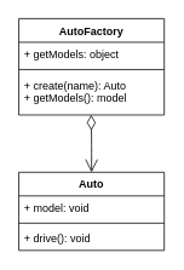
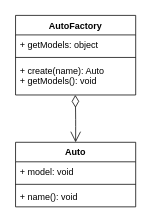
  <mxCell id="0" />
  <mxCell id="1" parent="0" />
  <mxCell id="2" value="1" style="endArrow=open;html=1;endSize=12;startArrow=diamondThin;startSize=14;startFill=0;edgeStyle=orthogonalEdgeStyle;align=left;verticalAlign=bottom;noLabel=1;fontColor=none;entryX=0.5;entryY=0;entryDx=0;entryDy=0;" parent="1" target="3" edge="1"><mxGeometry x="-1" y="3" relative="1" as="geometry"><mxPoint x="99.58" y="126" as="sourcePoint" /><mxPoint x="99.58" y="236" as="targetPoint" /></mxGeometry></mxCell>
  <mxCell id="3" value="Auto" style="swimlane;fontStyle=1;align=center;verticalAlign=top;childLayout=stackLayout;horizontal=1;startSize=26;horizontalStack=0;resizeParent=1;resizeParentMax=0;resizeLast=0;collapsible=1;marginBottom=0;" parent="1" vertex="1"><mxGeometry x="20" y="189" width="160" height="86" as="geometry" /></mxCell>
  <mxCell id="4" value="+ model: void" style="text;strokeColor=none;fillColor=none;align=left;verticalAlign=top;spacingLeft=4;spacingRight=4;overflow=hidden;rotatable=0;points=[[0,0.5],[1,0.5]];portConstraint=eastwest;" parent="3" vertex="1"><mxGeometry y="26" width="160" height="26" as="geometry" /></mxCell>
  <mxCell id="5" value="" style="line;strokeWidth=1;fillColor=none;align=left;verticalAlign=middle;spacingTop=-1;spacingLeft=3;spacingRight=3;rotatable=0;labelPosition=right;points=[];portConstraint=eastwest;" parent="3" vertex="1"><mxGeometry y="52" width="160" height="8" as="geometry" /></mxCell>
- <mxCell id="6" value="+ drive(): void" style="text;strokeColor=none;fillColor=none;align=left;verticalAlign=top;spacingLeft=4;spacingRight=4;overflow=hidden;rotatable=0;points=[[0,0.5],[1,0.5]];portConstraint=eastwest;" parent="3" vertex="1"><mxGeometry y="60" width="160" height="26" as="geometry" /></mxCell>
+ <mxCell id="6" value="+ name(): void" style="text;strokeColor=none;fillColor=none;align=left;verticalAlign=top;spacingLeft=4;spacingRight=4;overflow=hidden;rotatable=0;points=[[0,0.5],[1,0.5]];portConstraint=eastwest;" parent="3" vertex="1"><mxGeometry y="60" width="160" height="26" as="geometry" /></mxCell>
  <mxCell id="7" value="AutoFactory" style="swimlane;fontStyle=1;align=center;verticalAlign=top;childLayout=stackLayout;horizontal=1;startSize=26;horizontalStack=0;resizeParent=1;resizeParentMax=0;resizeLast=0;collapsible=1;marginBottom=0;" parent="1" vertex="1"><mxGeometry x="20" y="20" width="160" height="106" as="geometry" /></mxCell>
  <mxCell id="8" value="+ getModels: object" style="text;strokeColor=none;fillColor=none;align=left;verticalAlign=top;spacingLeft=4;spacingRight=4;overflow=hidden;rotatable=0;points=[[0,0.5],[1,0.5]];portConstraint=eastwest;" parent="7" vertex="1"><mxGeometry y="26" width="160" height="26" as="geometry" /></mxCell>
  <mxCell id="9" value="" style="line;strokeWidth=1;fillColor=none;align=left;verticalAlign=middle;spacingTop=-1;spacingLeft=3;spacingRight=3;rotatable=0;labelPosition=right;points=[];portConstraint=eastwest;" parent="7" vertex="1"><mxGeometry y="52" width="160" height="8" as="geometry" /></mxCell>
- <mxCell id="10" value="+ create(name): Auto&#10;+ getModels(): model" style="text;strokeColor=none;fillColor=none;align=left;verticalAlign=top;spacingLeft=4;spacingRight=4;overflow=hidden;rotatable=0;points=[[0,0.5],[1,0.5]];portConstraint=eastwest;" parent="7" vertex="1"><mxGeometry y="60" width="160" height="46" as="geometry" /></mxCell>
+ <mxCell id="10" value="+ create(name): Auto&#10;+ getModels(): void" style="text;strokeColor=none;fillColor=none;align=left;verticalAlign=top;spacingLeft=4;spacingRight=4;overflow=hidden;rotatable=0;points=[[0,0.5],[1,0.5]];portConstraint=eastwest;" parent="7" vertex="1"><mxGeometry y="60" width="160" height="46" as="geometry" /></mxCell>
